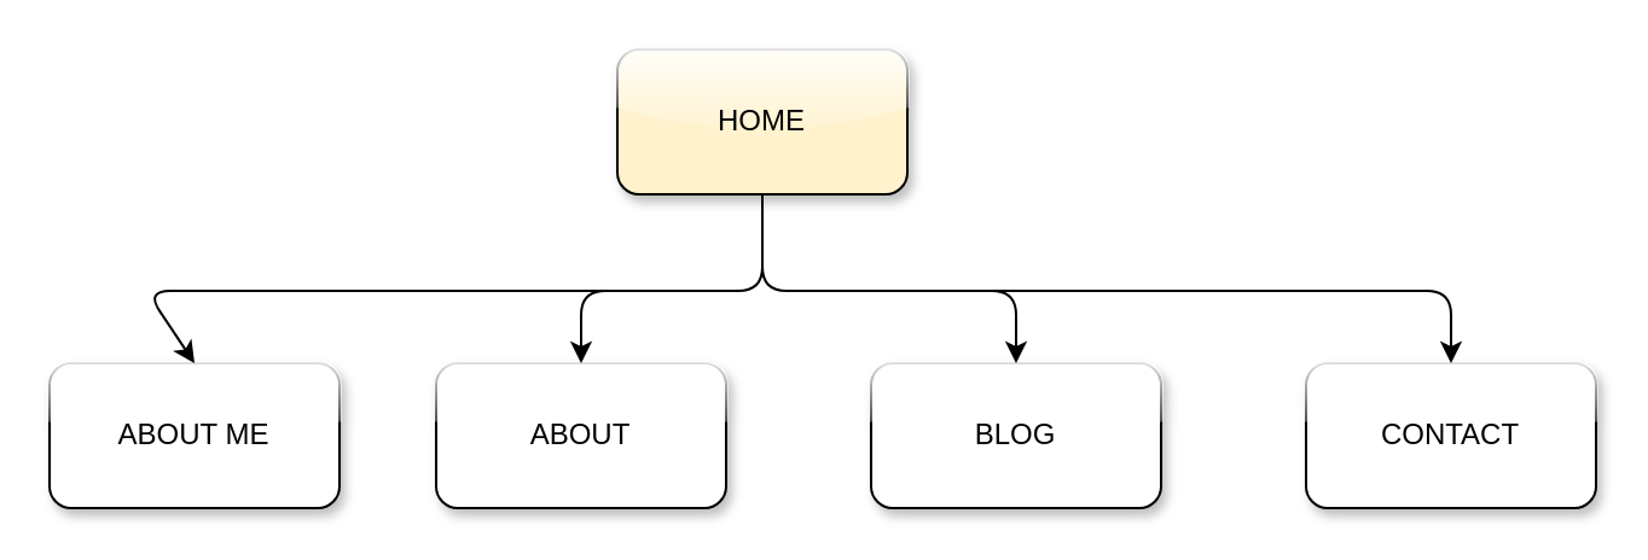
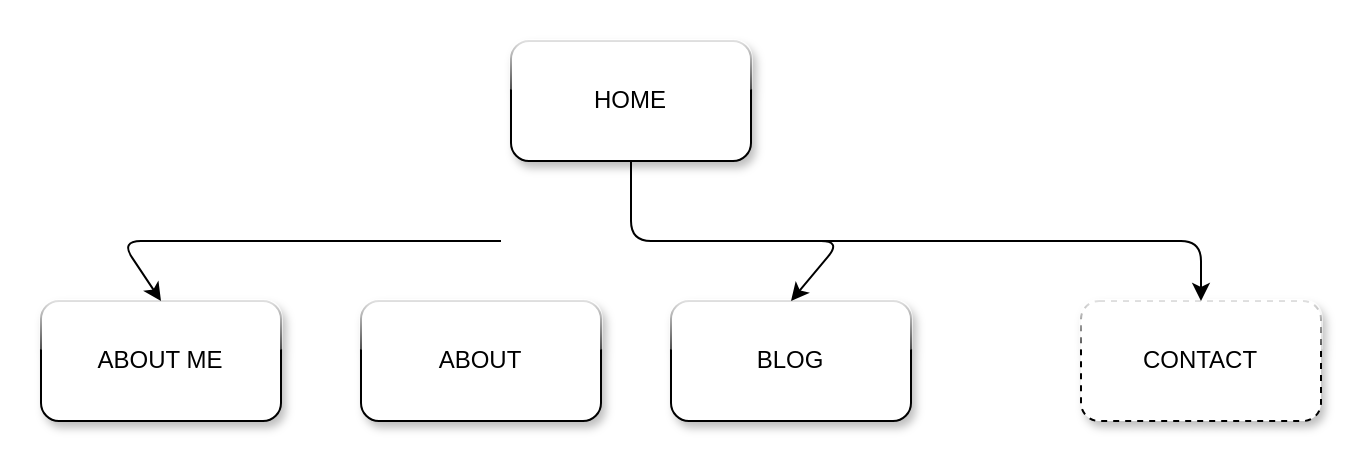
  <mxCell id="0" />
  <mxCell id="1" parent="0" />
- <mxCell id="2" value="HOME" style="rounded=1;whiteSpace=wrap;html=1;glass=1;shadow=1;fillColor=#fff2cc;" parent="1" vertex="1"><mxGeometry x="255" y="20" width="120" height="60" as="geometry" /></mxCell>
+ <mxCell id="2" value="HOME" style="rounded=1;whiteSpace=wrap;html=1;glass=1;shadow=1;" parent="1" vertex="1"><mxGeometry x="255" y="20" width="120" height="60" as="geometry" /></mxCell>
  <mxCell id="3" value="ABOUT ME" style="rounded=1;whiteSpace=wrap;html=1;glass=1;shadow=1;" parent="1" vertex="1"><mxGeometry x="20" y="150" width="120" height="60" as="geometry" /></mxCell>
- <mxCell id="4" value="BLOG" style="rounded=1;whiteSpace=wrap;html=1;glass=1;shadow=1;" parent="1" vertex="1"><mxGeometry x="360" y="150" width="120" height="60" as="geometry" /></mxCell>
- <mxCell id="5" value="CONTACT" style="rounded=1;whiteSpace=wrap;html=1;glass=1;shadow=1;" parent="1" vertex="1"><mxGeometry x="540" y="150" width="120" height="60" as="geometry" /></mxCell>
+ <mxCell id="4" value="BLOG" style="rounded=1;whiteSpace=wrap;html=1;glass=1;shadow=1;" parent="1" vertex="1"><mxGeometry x="335" y="150" width="120" height="60" as="geometry" /></mxCell>
+ <mxCell id="5" value="CONTACT" style="rounded=1;whiteSpace=wrap;html=1;glass=1;shadow=1;dashed=1;" parent="1" vertex="1"><mxGeometry x="540" y="150" width="120" height="60" as="geometry" /></mxCell>
  <mxCell id="6" value="ABOUT" style="rounded=1;whiteSpace=wrap;html=1;glass=1;shadow=1;" parent="1" vertex="1"><mxGeometry x="180" y="150" width="120" height="60" as="geometry" /></mxCell>
  <mxCell id="7" value="" style="endArrow=classic;html=1;entryX=0.5;entryY=0;entryDx=0;entryDy=0;" parent="1" target="3" edge="1"><mxGeometry width="50" height="50" relative="1" as="geometry"><mxPoint x="250" y="120" as="sourcePoint" /><mxPoint x="140" y="80" as="targetPoint" /><Array as="points"><mxPoint x="60" y="120" /></Array></mxGeometry></mxCell>
  <mxCell id="8" value="" style="endArrow=classic;html=1;entryX=0.5;entryY=0;entryDx=0;entryDy=0;" parent="1" target="5" edge="1"><mxGeometry width="50" height="50" relative="1" as="geometry"><mxPoint x="410" y="120" as="sourcePoint" /><mxPoint x="560" y="40" as="targetPoint" /><Array as="points"><mxPoint x="600" y="120" /></Array></mxGeometry></mxCell>
  <mxCell id="9" value="" style="endArrow=classic;html=1;entryX=0.5;entryY=0;entryDx=0;entryDy=0;exitX=0.5;exitY=1;exitDx=0;exitDy=0;" parent="1" source="2" target="4" edge="1"><mxGeometry width="50" height="50" relative="1" as="geometry"><mxPoint x="310" y="120" as="sourcePoint" /><mxPoint x="360" y="70" as="targetPoint" /><Array as="points"><mxPoint x="315" y="120" /><mxPoint x="420" y="120" /></Array></mxGeometry></mxCell>
- <mxCell id="10" value="" style="endArrow=classic;html=1;exitX=0.5;exitY=1;exitDx=0;exitDy=0;entryX=0.5;entryY=0;entryDx=0;entryDy=0;" parent="1" source="2" target="6" edge="1"><mxGeometry width="50" height="50" relative="1" as="geometry"><mxPoint x="430" y="370" as="sourcePoint" /><mxPoint x="480" y="320" as="targetPoint" /><Array as="points"><mxPoint x="315" y="120" /><mxPoint x="240" y="120" /></Array></mxGeometry></mxCell>
